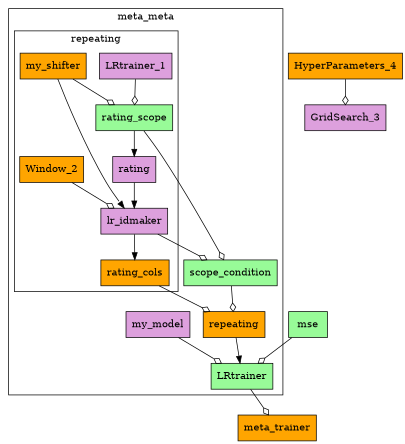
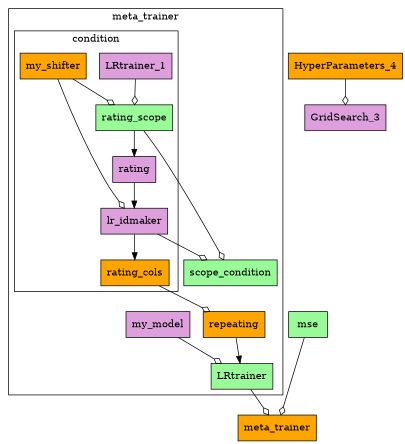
  digraph {
    node [fillcolor=orange shape=box style=filled]
    edge [arrowhead=ediamond]
    n1 [fillcolor=plum height=0.5 label=LRtrainer_1 width=1.0694]
    rating_scope [fillcolor=palegreen height=0.5 width=1.1944]
    rating [fillcolor=plum height=0.5 width=0.75]
    n4 [fillcolor=plum height=0.5 label=lr_idmaker width=0.86111]
    rating_cols [height=0.5 width=1.0694]
    my_shifter [height=0.5 width=1.0556]
-   Window_2 [height=0.5 width=1.0694]
    scope_condition [fillcolor=palegreen height=0.5 width=1.4583]
    repeating [height=0.5 width=0.93056]
    LRtrainer [fillcolor=palegreen height=0.5 width=0.95833]
    my_model [fillcolor=plum height=0.5 width=1.0556]
    meta_trainer [height=0.5 width=1.1944]
    HyperParameters_4 [height=0.5 width=1.7361]
    GridSearch_3 [fillcolor=plum height=0.5 width=1.2778]
    mse [fillcolor=palegreen height=0.5 width=0.75]
    subgraph cluster_1 {
-     label=meta_meta
+     label=meta_trainer
      scope_condition
      repeating
      LRtrainer
      my_model
      subgraph cluster_2 {
-       label=repeating
+       label=condition
        n1
        rating_scope
        rating
        n4
        rating_cols
        my_shifter
-       Window_2
      }
    }
    n1 -> rating_scope
    rating_scope -> rating [arrowhead=normal]
    rating_scope -> scope_condition
    rating -> n4 [arrowhead=normal]
    n4 -> rating_cols [arrowhead=normal]
    n4 -> scope_condition
    rating_cols -> repeating
    my_shifter -> rating_scope
-   my_shifter -> n4 [arrowhead=normal]
-   Window_2 -> n4
-   scope_condition -> repeating
+   my_shifter -> n4
    repeating -> LRtrainer [arrowhead=normal]
    LRtrainer -> meta_trainer
    my_model -> LRtrainer
    HyperParameters_4 -> GridSearch_3
-   mse -> LRtrainer
+   mse -> meta_trainer
  }
